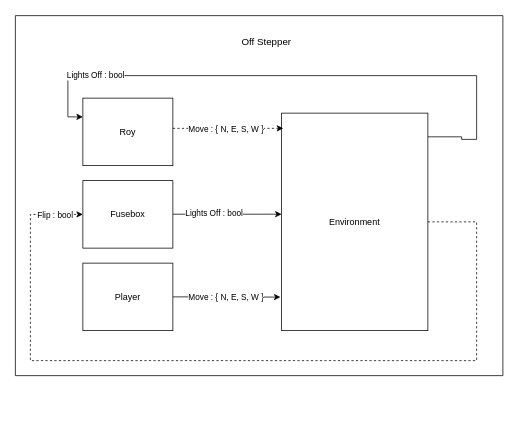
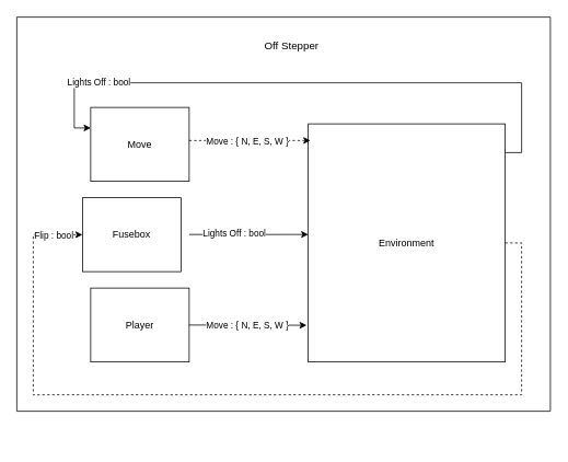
  <mxCell id="0" />
  <mxCell id="1" parent="0" />
  <mxCell id="2" value="" style="swimlane;startSize=0;fillColor=default;strokeColor=none;" parent="1" vertex="1"><mxGeometry x="90" y="20" width="570" height="520" as="geometry" /></mxCell>
  <mxCell id="3" value="" style="swimlane;startSize=0;" parent="2" vertex="1"><mxGeometry x="-70" width="650" height="480" as="geometry" /></mxCell>
- <mxCell id="4" value="Roy" style="rounded=0;whiteSpace=wrap;html=1;" vertex="1" parent="3"><mxGeometry x="90" y="110" width="120" height="90" as="geometry" /></mxCell>
+ <mxCell id="4" value="Move" style="rounded=0;whiteSpace=wrap;html=1;" vertex="1" parent="3"><mxGeometry x="90" y="110" width="120" height="90" as="geometry" /></mxCell>
  <mxCell id="5" style="edgeStyle=orthogonalEdgeStyle;rounded=0;orthogonalLoop=1;jettySize=auto;html=1;entryX=0;entryY=0.5;entryDx=0;entryDy=0;" edge="1" parent="3"><mxGeometry relative="1" as="geometry"><mxPoint x="210" y="264.769" as="sourcePoint" /><mxPoint x="355" y="264.74" as="targetPoint" /><Array as="points"><mxPoint x="250" y="264.74" /><mxPoint x="250" y="264.74" /></Array></mxGeometry></mxCell>
  <mxCell id="6" value="Lights Off : bool" style="edgeLabel;html=1;align=center;verticalAlign=middle;resizable=0;points=[];" vertex="1" connectable="0" parent="5"><mxGeometry x="-0.247" y="1" relative="1" as="geometry"><mxPoint as="offset" /></mxGeometry></mxCell>
- <mxCell id="7" value="Fusebox" style="rounded=0;whiteSpace=wrap;html=1;" vertex="1" parent="3"><mxGeometry x="90" y="220" width="120" height="90" as="geometry" /></mxCell>
+ <mxCell id="7" value="Fusebox" style="rounded=0;whiteSpace=wrap;html=1;" vertex="1" parent="3"><mxGeometry x="80" y="220" width="120" height="90" as="geometry" /></mxCell>
  <mxCell id="8" value="Player" style="rounded=0;whiteSpace=wrap;html=1;" vertex="1" parent="3"><mxGeometry x="90" y="330" width="120" height="90" as="geometry" /></mxCell>
  <mxCell id="9" value="&lt;div&gt;&lt;font&gt;&lt;br&gt;&lt;/font&gt;&lt;/div&gt;&lt;font&gt;Off Stepper&lt;/font&gt;&lt;div&gt;&lt;font&gt;&lt;br&gt;&lt;/font&gt;&lt;/div&gt;" style="text;html=1;align=center;verticalAlign=middle;whiteSpace=wrap;rounded=0;strokeColor=none;fontSize=13;" parent="3" vertex="1"><mxGeometry x="240" y="20" width="190" height="30" as="geometry" /></mxCell>
  <mxCell id="10" style="edgeStyle=orthogonalEdgeStyle;rounded=0;orthogonalLoop=1;jettySize=auto;html=1;exitX=0.999;exitY=0.109;exitDx=0;exitDy=0;entryX=0;entryY=0.5;entryDx=0;entryDy=0;exitPerimeter=0;" edge="1" parent="3" source="12"><mxGeometry relative="1" as="geometry"><mxPoint x="595" y="165" as="sourcePoint" /><mxPoint x="90" y="135" as="targetPoint" /><Array as="points"><mxPoint x="595" y="165" /><mxPoint x="615" y="165" /><mxPoint x="615" y="80" /><mxPoint x="70" y="80" /><mxPoint x="70" y="135" /></Array></mxGeometry></mxCell>
  <mxCell id="11" value="Lights Off : bool" style="edgeLabel;html=1;align=center;verticalAlign=middle;resizable=0;points=[];" vertex="1" connectable="0" parent="10"><mxGeometry x="0.712" y="-1" relative="1" as="geometry"><mxPoint as="offset" /></mxGeometry></mxCell>
- <mxCell id="12" value="Environment" style="rounded=0;whiteSpace=wrap;html=1;" vertex="1" parent="3"><mxGeometry x="355" y="130" width="195" height="290" as="geometry" /></mxCell>
+ <mxCell id="12" value="Environment" style="rounded=0;whiteSpace=wrap;html=1;" vertex="1" parent="3"><mxGeometry x="355" y="130" width="240" height="290" as="geometry" /></mxCell>
  <mxCell id="13" style="edgeStyle=orthogonalEdgeStyle;rounded=0;orthogonalLoop=1;jettySize=auto;html=1;entryX=0.011;entryY=0.07;entryDx=0;entryDy=0;entryPerimeter=0;dashed=1;" edge="1" parent="3" source="4" target="12"><mxGeometry relative="1" as="geometry"><Array as="points"><mxPoint x="320" y="150" /></Array></mxGeometry></mxCell>
  <mxCell id="14" value="Move : { N, E, S, W }" style="edgeLabel;html=1;align=center;verticalAlign=middle;resizable=0;points=[];" vertex="1" connectable="0" parent="13"><mxGeometry x="-0.075" relative="1" as="geometry"><mxPoint x="2" as="offset" /></mxGeometry></mxCell>
  <mxCell id="15" style="edgeStyle=orthogonalEdgeStyle;rounded=0;orthogonalLoop=1;jettySize=auto;html=1;entryX=-0.008;entryY=0.846;entryDx=0;entryDy=0;entryPerimeter=0;" edge="1" parent="3" source="8" target="12"><mxGeometry relative="1" as="geometry" /></mxCell>
  <mxCell id="16" value="Move : { N, E, S, W }" style="edgeLabel;html=1;align=center;verticalAlign=middle;resizable=0;points=[];" vertex="1" connectable="0" parent="15"><mxGeometry x="-0.326" y="1" relative="1" as="geometry"><mxPoint x="22" y="1" as="offset" /></mxGeometry></mxCell>
  <mxCell id="17" style="edgeStyle=orthogonalEdgeStyle;rounded=0;orthogonalLoop=1;jettySize=auto;html=1;entryX=0;entryY=0.5;entryDx=0;entryDy=0;exitX=1;exitY=0.5;exitDx=0;exitDy=0;dashed=1;" edge="1" parent="3" source="12" target="7"><mxGeometry relative="1" as="geometry"><Array as="points"><mxPoint x="615" y="275" /><mxPoint x="615" y="460" /><mxPoint x="20" y="460" /><mxPoint x="20" y="265" /></Array></mxGeometry></mxCell>
  <mxCell id="18" value="Flip : bool" style="edgeLabel;html=1;align=center;verticalAlign=middle;resizable=0;points=[];" vertex="1" connectable="0" parent="17"><mxGeometry x="0.931" relative="1" as="geometry"><mxPoint as="offset" /></mxGeometry></mxCell>
